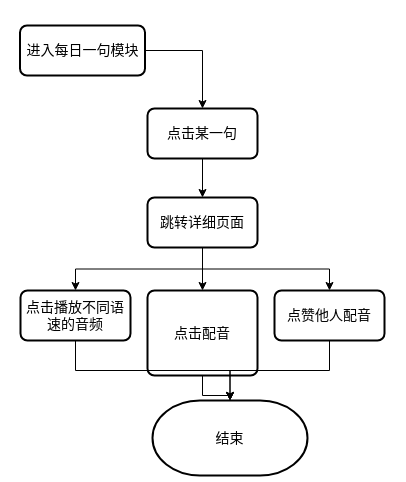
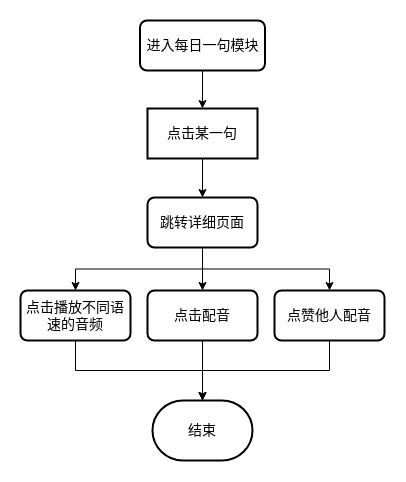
  <mxCell id="0" />
  <mxCell id="1" parent="0" />
  <mxCell id="2" value="" style="edgeStyle=orthogonalEdgeStyle;rounded=0;orthogonalLoop=1;jettySize=auto;html=1;" edge="1" parent="1" source="3" target="7"><mxGeometry relative="1" as="geometry" /></mxCell>
- <mxCell id="3" value="进入每日一句模块" style="rounded=1;whiteSpace=wrap;html=1;absoluteArcSize=1;arcSize=14;strokeWidth=2;fontSize=14;" vertex="1" parent="1"><mxGeometry x="19.5" y="25" width="125" height="50" as="geometry" /></mxCell>
- <mxCell id="4" value="结束" style="strokeWidth=2;html=1;shape=mxgraph.flowchart.terminator;whiteSpace=wrap;fontSize=14;" vertex="1" parent="1"><mxGeometry x="152" y="400" width="155" height="75" as="geometry" /></mxCell>
+ <mxCell id="3" value="进入每日一句模块" style="rounded=1;whiteSpace=wrap;html=1;absoluteArcSize=1;arcSize=14;strokeWidth=2;fontSize=14;" vertex="1" parent="1"><mxGeometry x="139.5" y="20" width="125" height="50" as="geometry" /></mxCell>
+ <mxCell id="4" value="结束" style="strokeWidth=2;html=1;shape=mxgraph.flowchart.terminator;whiteSpace=wrap;fontSize=14;" vertex="1" parent="1"><mxGeometry x="152" y="400" width="100" height="60" as="geometry" /></mxCell>
  <mxCell id="5" value="点击播放不同语速的音频" style="rounded=1;whiteSpace=wrap;html=1;absoluteArcSize=1;arcSize=14;strokeWidth=2;fontSize=14;" vertex="1" parent="1"><mxGeometry x="20" y="290" width="110" height="50" as="geometry" /></mxCell>
  <mxCell id="6" value="" style="edgeStyle=orthogonalEdgeStyle;rounded=0;orthogonalLoop=1;jettySize=auto;html=1;" edge="1" parent="1" source="7" target="11"><mxGeometry relative="1" as="geometry" /></mxCell>
- <mxCell id="7" value="点击某一句" style="rounded=1;whiteSpace=wrap;html=1;absoluteArcSize=1;arcSize=14;strokeWidth=2;fontSize=14;" vertex="1" parent="1"><mxGeometry x="147" y="108" width="110" height="50" as="geometry" /></mxCell>
+ <mxCell id="7" value="点击某一句" style="whiteSpace=wrap;html=1;absoluteArcSize=1;arcSize=14;strokeWidth=2;fontSize=14;rounded=0;" vertex="1" parent="1"><mxGeometry x="147" y="108" width="110" height="50" as="geometry" /></mxCell>
  <mxCell id="8" value="" style="edgeStyle=orthogonalEdgeStyle;rounded=0;orthogonalLoop=1;jettySize=auto;html=1;exitX=0.5;exitY=1;exitDx=0;exitDy=0;" edge="1" parent="1" source="11" target="5"><mxGeometry relative="1" as="geometry" /></mxCell>
  <mxCell id="9" style="edgeStyle=orthogonalEdgeStyle;rounded=0;orthogonalLoop=1;jettySize=auto;html=1;exitX=0.5;exitY=1;exitDx=0;exitDy=0;" edge="1" parent="1" source="11" target="13"><mxGeometry relative="1" as="geometry" /></mxCell>
  <mxCell id="10" style="edgeStyle=orthogonalEdgeStyle;rounded=0;orthogonalLoop=1;jettySize=auto;html=1;entryX=0.5;entryY=0;entryDx=0;entryDy=0;exitX=0.5;exitY=1;exitDx=0;exitDy=0;" edge="1" parent="1" source="11" target="14"><mxGeometry relative="1" as="geometry" /></mxCell>
  <mxCell id="11" value="跳转详细页面" style="rounded=1;whiteSpace=wrap;html=1;absoluteArcSize=1;arcSize=14;strokeWidth=2;fontSize=14;" vertex="1" parent="1"><mxGeometry x="147" y="197" width="110" height="50" as="geometry" /></mxCell>
  <mxCell id="12" value="" style="edgeStyle=orthogonalEdgeStyle;rounded=0;orthogonalLoop=1;jettySize=auto;html=1;" edge="1" parent="1" source="13" target="4"><mxGeometry relative="1" as="geometry" /></mxCell>
- <mxCell id="13" value="点击配音" style="rounded=1;whiteSpace=wrap;html=1;absoluteArcSize=1;arcSize=14;strokeWidth=2;fontSize=14;" vertex="1" parent="1"><mxGeometry x="147" y="290" width="110" height="85" as="geometry" /></mxCell>
+ <mxCell id="13" value="点击配音" style="rounded=1;whiteSpace=wrap;html=1;absoluteArcSize=1;arcSize=14;strokeWidth=2;fontSize=14;" vertex="1" parent="1"><mxGeometry x="147" y="290" width="110" height="50" as="geometry" /></mxCell>
  <mxCell id="14" value="点赞他人配音" style="rounded=1;whiteSpace=wrap;html=1;absoluteArcSize=1;arcSize=14;strokeWidth=2;fontSize=14;" vertex="1" parent="1"><mxGeometry x="274" y="290" width="110" height="50" as="geometry" /></mxCell>
  <mxCell id="15" style="edgeStyle=orthogonalEdgeStyle;rounded=0;orthogonalLoop=1;jettySize=auto;html=1;entryX=0.5;entryY=0;entryDx=0;entryDy=0;entryPerimeter=0;exitX=0.5;exitY=1;exitDx=0;exitDy=0;" edge="1" parent="1" source="5" target="4"><mxGeometry relative="1" as="geometry" /></mxCell>
  <mxCell id="16" style="edgeStyle=orthogonalEdgeStyle;rounded=0;orthogonalLoop=1;jettySize=auto;html=1;entryX=0.5;entryY=0;entryDx=0;entryDy=0;entryPerimeter=0;exitX=0.5;exitY=1;exitDx=0;exitDy=0;" edge="1" parent="1" source="14" target="4"><mxGeometry relative="1" as="geometry" /></mxCell>
